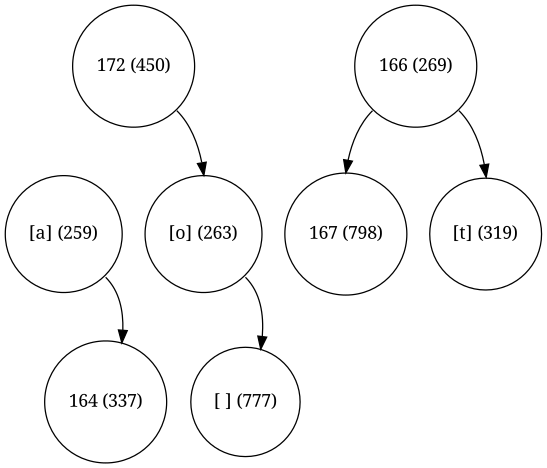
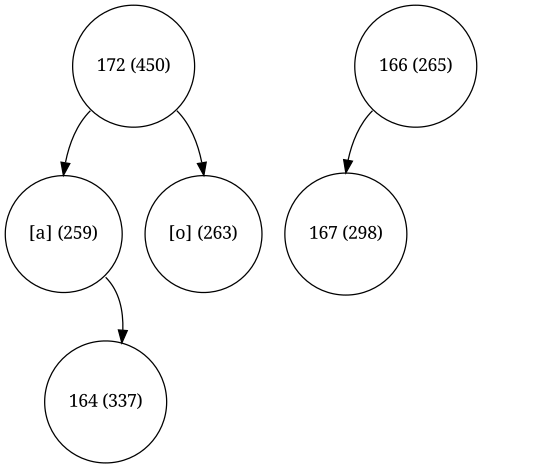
  digraph {
    fontname="Noto Serif"
    node [fontname="Noto Serif" shape=circle]
    edge [fontname="Noto Serif" tailport=se]
    n1 [label="172 (450)" width=0.5]
    n2 [label="[a] (259)" width=0.5]
    n3 [label="[o] (263)" width=0.5]
-   n4 [label="166 (269)" width=0.5]
-   n5 [label="167 (798)" width=0.5]
-   n6 [label="[t] (319)" width=0.5]
+   n4 [label="166 (265)" width=0.5]
+   n5 [label="167 (298)" width=0.5]
    n7 [label="164 (337)" width=0.5]
-   n8 [label="[ ] (777)" width=0.5]
+   n1 -> n2 [tailport=sw]
    n1 -> n3
    n2 -> n7
-   n3 -> n8
    n4 -> n5 [tailport=sw]
-   n4 -> n6
  }
